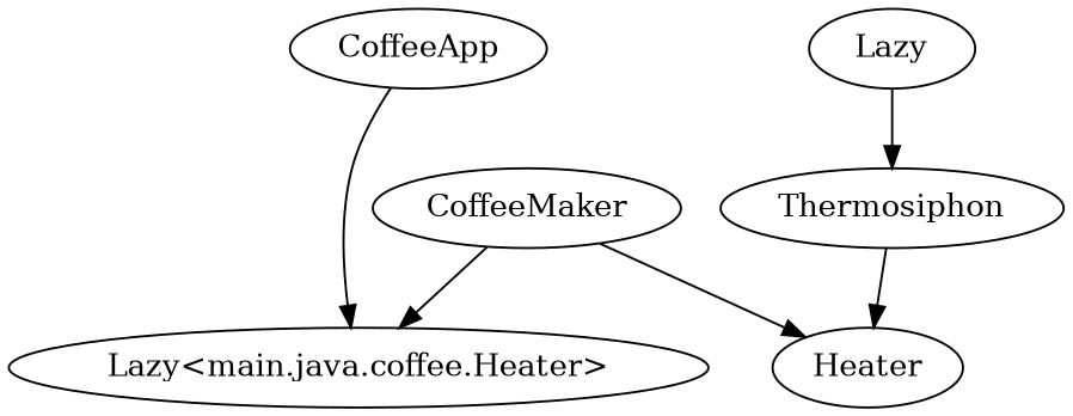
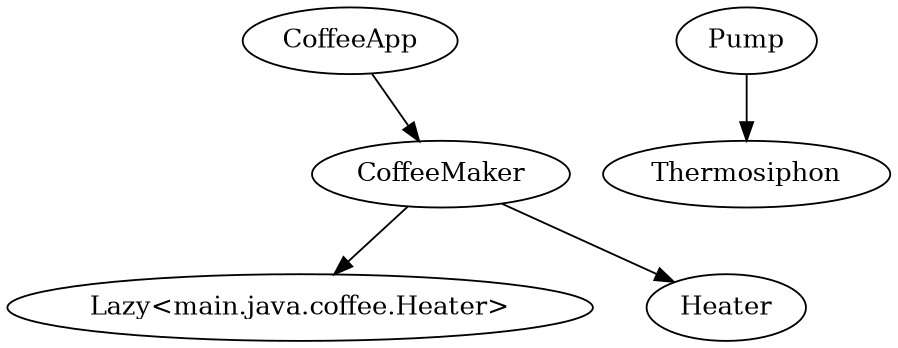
  digraph {
    concentrate=true
    CoffeeApp
    CoffeeMaker
    n3 [label="Lazy<main.java.coffee.Heater>"]
    Heater
-   Pump [label=Lazy]
+   Pump
    Thermosiphon
-   CoffeeApp -> n3
+   CoffeeApp -> CoffeeMaker
    CoffeeMaker -> n3
    CoffeeMaker -> Heater
    Pump -> Thermosiphon
-   Thermosiphon -> Heater
  }
